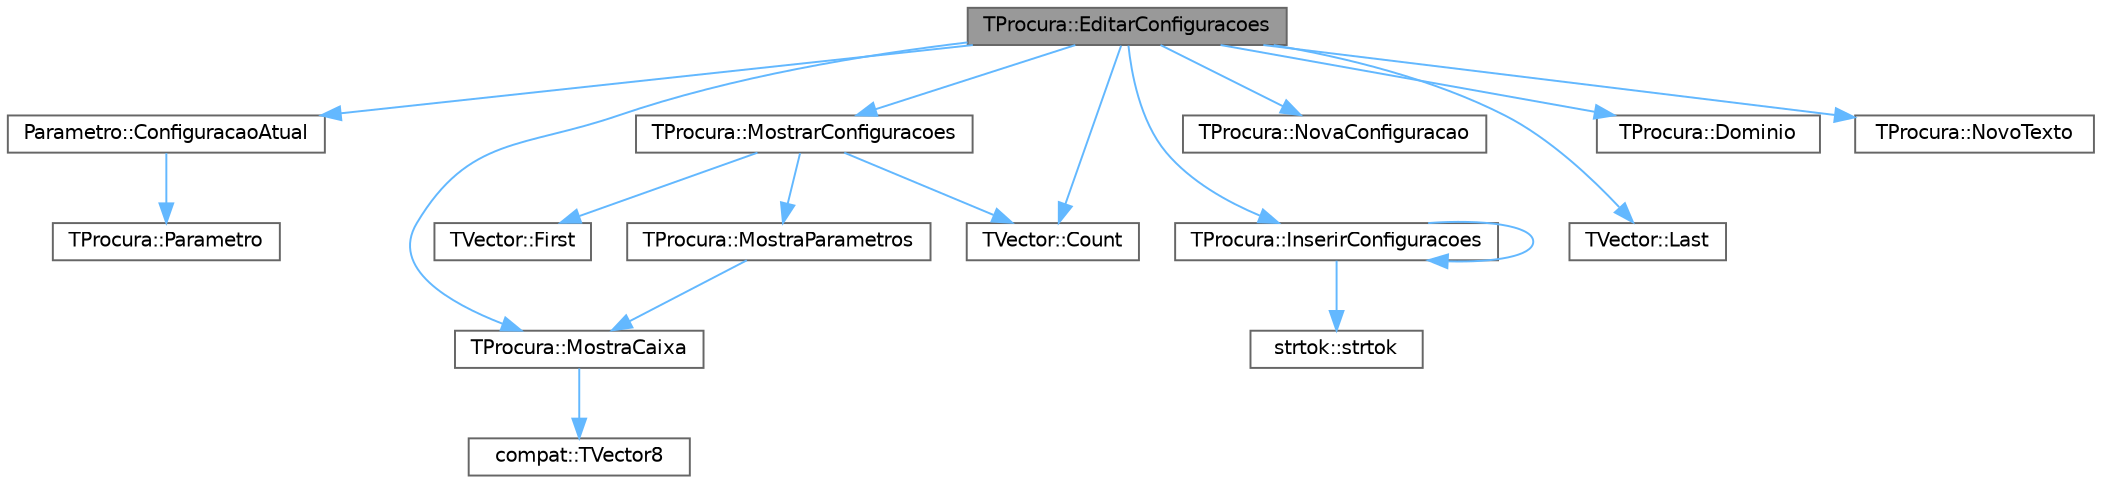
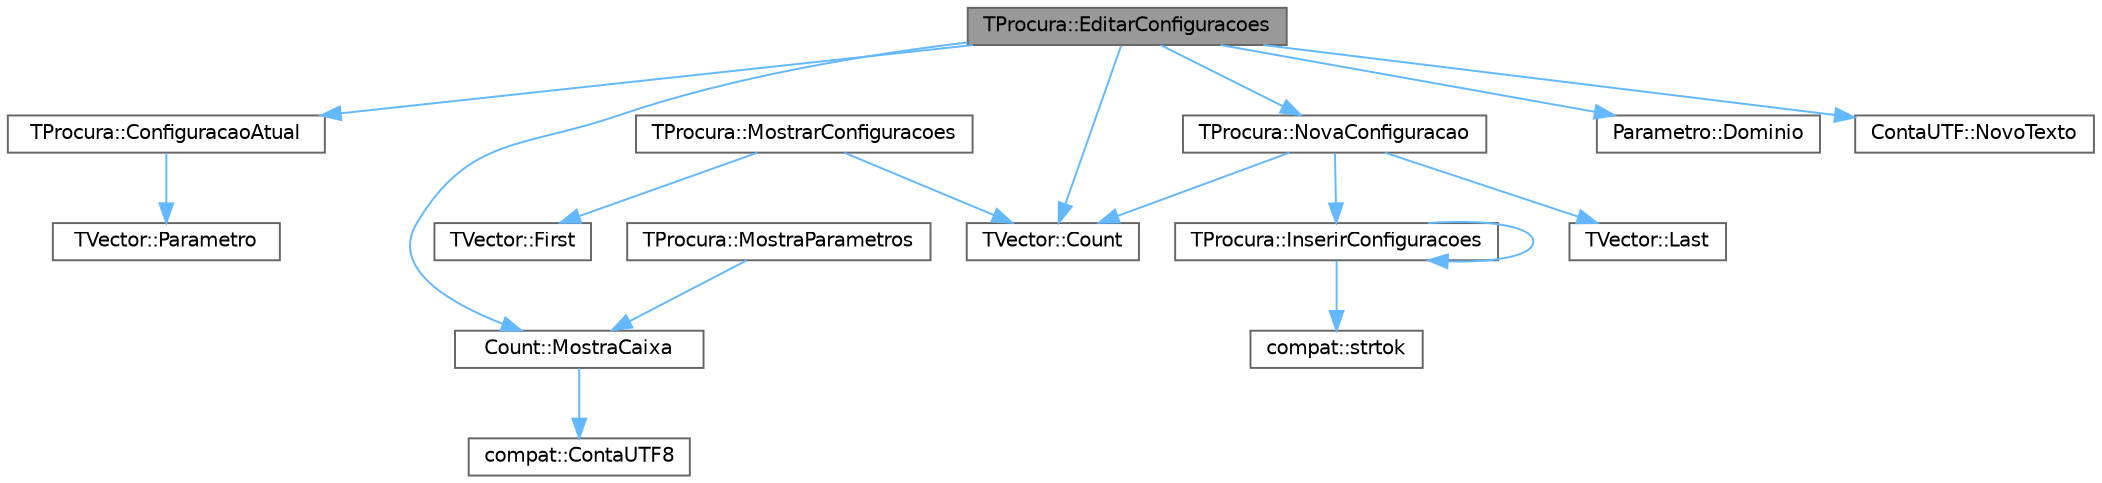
  digraph {
    rankdir=TB
    node [color=grey40 fillcolor=white fontname=Helvetica fontsize=10 shape=box style=filled]
    edge [color=steelblue1 fontname=Helvetica fontsize=10 labelfontname=Helvetica labelfontsize=10 style=solid]
    n1 [color=gray40 fillcolor=grey60 fontcolor=black height=0.2 label="TProcura::EditarConfiguracoes" width=0.4]
-   n2 [height=0.2 label="Parametro::ConfiguracaoAtual" width=0.4]
+   n2 [height=0.2 label="TProcura::ConfiguracaoAtual" width=0.4]
    n3 [height=0.2 label="TVector::Count" width=0.4]
-   n4 [height=0.2 label="TProcura::Dominio" width=0.4]
+   n4 [height=0.2 label="Parametro::Dominio" width=0.4]
    n5 [height=0.2 label="TProcura::InserirConfiguracoes" width=0.4]
-   n6 [height=0.2 label="TProcura::MostraCaixa" width=0.4]
+   n6 [height=0.2 label="Count::MostraCaixa" width=0.4]
    n7 [height=0.2 label="TProcura::MostrarConfiguracoes" width=0.4]
    n8 [height=0.2 label="TProcura::NovaConfiguracao" width=0.4]
-   n9 [height=0.2 label="TProcura::NovoTexto" width=0.4]
-   n10 [height=0.2 label="TProcura::Parametro" width=0.4]
-   n11 [height=0.2 label="strtok::strtok" width=0.4]
-   n12 [height=0.2 label="compat::TVector8" width=0.4]
+   n9 [height=0.2 label="ContaUTF::NovoTexto" width=0.4]
+   n10 [height=0.2 label="TVector::Parametro" width=0.4]
+   n11 [height=0.2 label="compat::strtok" width=0.4]
+   n12 [height=0.2 label="compat::ContaUTF8" width=0.4]
    n13 [height=0.2 label="TVector::First" width=0.4]
    n14 [height=0.2 label="TProcura::MostraParametros" width=0.4]
    n15 [height=0.2 label="TVector::Last" width=0.4]
    n1 -> n2
    n1 -> n3
    n1 -> n4
-   n1 -> n5
+   n8 -> n5
    n1 -> n6
-   n1 -> n7
    n1 -> n8
    n1 -> n9
    n2 -> n10
    n5 -> n5
    n5 -> n11
    n6 -> n12
    n7 -> n3
    n7 -> n13
-   n7 -> n14
-   n1 -> n15
+   n8 -> n3
+   n8 -> n15
    n14 -> n6
  }
